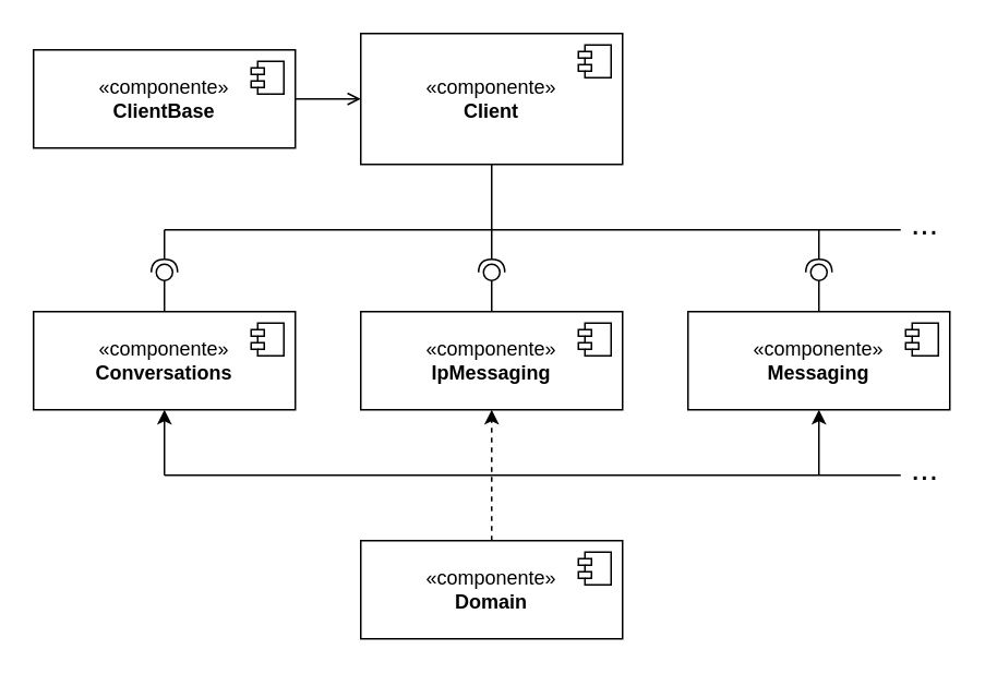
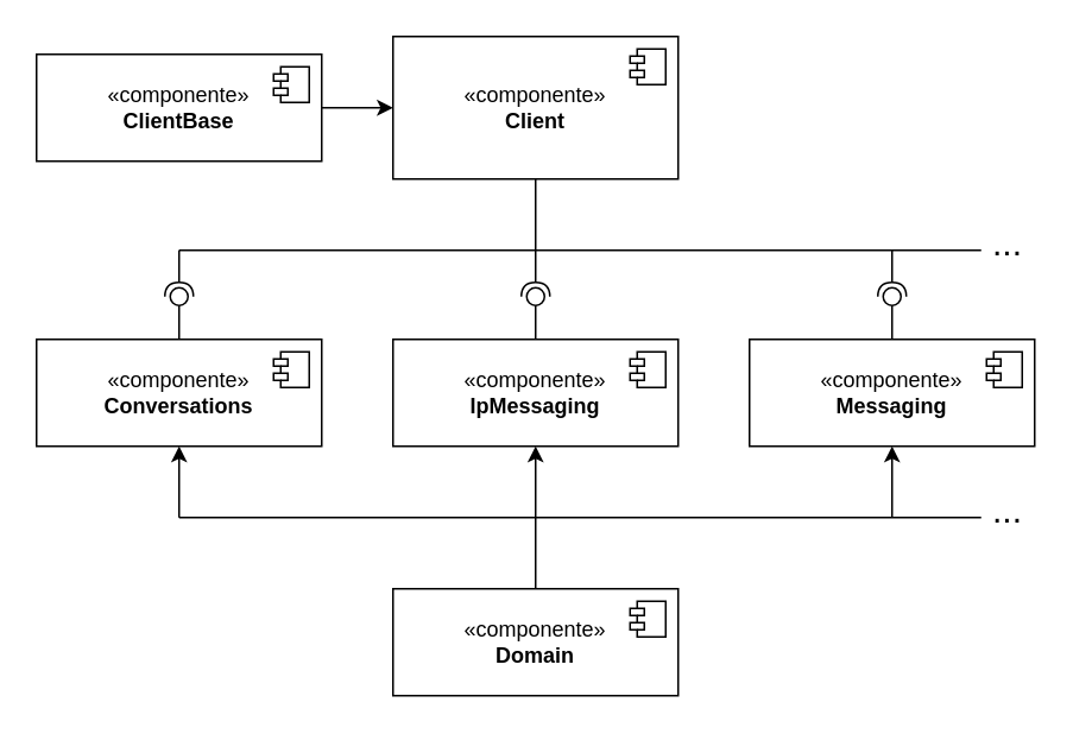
  <mxCell id="0" />
  <mxCell id="1" parent="0" />
  <mxCell id="2" value="" style="rounded=0;orthogonalLoop=1;jettySize=auto;html=1;endArrow=halfCircle;endFill=0;endSize=6;strokeWidth=1;sketch=0;entryX=0.414;entryY=0.771;entryDx=0;entryDy=0;entryPerimeter=0;" parent="1" target="4" edge="1"><mxGeometry relative="1" as="geometry"><mxPoint x="100" y="140" as="sourcePoint" /><mxPoint x="100" y="160" as="targetPoint" /></mxGeometry></mxCell>
  <mxCell id="3" value="" style="rounded=0;orthogonalLoop=1;jettySize=auto;html=1;endArrow=oval;endFill=0;sketch=0;sourcePerimeterSpacing=0;targetPerimeterSpacing=0;endSize=10;exitX=0.5;exitY=0;exitDx=0;exitDy=0;" parent="1" source="6" target="4" edge="1"><mxGeometry relative="1" as="geometry"><mxPoint x="95" y="190" as="sourcePoint" /></mxGeometry></mxCell>
  <mxCell id="4" value="" style="ellipse;whiteSpace=wrap;html=1;align=center;aspect=fixed;fillColor=none;strokeColor=none;resizable=0;perimeter=centerPerimeter;rotatable=0;allowArrows=0;points=[];outlineConnect=1;" parent="1" vertex="1"><mxGeometry x="95" y="161" width="10" height="10" as="geometry" /></mxCell>
  <mxCell id="5" value="" style="endArrow=none;html=1;rounded=0;" parent="1" edge="1"><mxGeometry width="50" height="50" relative="1" as="geometry"><mxPoint x="100" y="140" as="sourcePoint" /><mxPoint x="550" y="140" as="targetPoint" /></mxGeometry></mxCell>
  <mxCell id="6" value="«componente»&lt;br&gt;&lt;b&gt;Conversations&lt;/b&gt;" style="html=1;dropTarget=0;whiteSpace=wrap;" parent="1" vertex="1"><mxGeometry x="20" y="190" width="160" height="60" as="geometry" /></mxCell>
  <mxCell id="7" value="" style="shape=module;jettyWidth=8;jettyHeight=4;" parent="6" vertex="1"><mxGeometry x="1" width="20" height="20" relative="1" as="geometry"><mxPoint x="-27" y="7" as="offset" /></mxGeometry></mxCell>
  <mxCell id="8" value="" style="rounded=0;orthogonalLoop=1;jettySize=auto;html=1;endArrow=halfCircle;endFill=0;endSize=6;strokeWidth=1;sketch=0;" parent="1" target="19" edge="1"><mxGeometry relative="1" as="geometry"><mxPoint x="300" y="140" as="sourcePoint" /><mxPoint x="300" y="160" as="targetPoint" /></mxGeometry></mxCell>
  <mxCell id="9" value="" style="rounded=0;orthogonalLoop=1;jettySize=auto;html=1;endArrow=halfCircle;endFill=0;endSize=6;strokeWidth=1;sketch=0;entryX=0.3;entryY=0.657;entryDx=0;entryDy=0;entryPerimeter=0;" parent="1" target="11" edge="1"><mxGeometry relative="1" as="geometry"><mxPoint x="500" y="140" as="sourcePoint" /><mxPoint x="520" y="160" as="targetPoint" /></mxGeometry></mxCell>
  <mxCell id="10" value="" style="rounded=0;orthogonalLoop=1;jettySize=auto;html=1;endArrow=oval;endFill=0;sketch=0;sourcePerimeterSpacing=0;targetPerimeterSpacing=0;endSize=10;exitX=0.5;exitY=0;exitDx=0;exitDy=0;" parent="1" source="20" target="11" edge="1"><mxGeometry relative="1" as="geometry"><mxPoint x="520.65" y="190.78" as="sourcePoint" /></mxGeometry></mxCell>
  <mxCell id="11" value="" style="ellipse;whiteSpace=wrap;html=1;align=center;aspect=fixed;fillColor=none;strokeColor=none;resizable=0;perimeter=centerPerimeter;rotatable=0;allowArrows=0;points=[];outlineConnect=1;" parent="1" vertex="1"><mxGeometry x="495" y="161" width="10" height="10" as="geometry" /></mxCell>
  <mxCell id="12" value="&lt;font style=&quot;font-size: 20px;&quot;&gt;...&lt;/font&gt;" style="text;html=1;align=center;verticalAlign=middle;whiteSpace=wrap;rounded=0;fontSize=20;" parent="1" vertex="1"><mxGeometry x="550" y="120" width="30" height="30" as="geometry" /></mxCell>
  <mxCell id="13" value="" style="endArrow=none;html=1;rounded=0;" edge="1" parent="1"><mxGeometry width="50" height="50" relative="1" as="geometry"><mxPoint x="100" y="290" as="sourcePoint" /><mxPoint x="550" y="290" as="targetPoint" /></mxGeometry></mxCell>
  <mxCell id="14" value="" style="endArrow=classic;html=1;rounded=0;entryX=0.5;entryY=1;entryDx=0;entryDy=0;" edge="1" parent="1" target="20"><mxGeometry width="50" height="50" relative="1" as="geometry"><mxPoint x="500" y="290" as="sourcePoint" /><mxPoint x="499.71" y="250" as="targetPoint" /></mxGeometry></mxCell>
  <mxCell id="15" value="" style="endArrow=classic;html=1;rounded=0;entryX=0.5;entryY=1;entryDx=0;entryDy=0;" edge="1" parent="1"><mxGeometry width="50" height="50" relative="1" as="geometry"><mxPoint x="100" y="290" as="sourcePoint" /><mxPoint x="100" y="250" as="targetPoint" /></mxGeometry></mxCell>
  <mxCell id="16" value="«componente»&lt;br&gt;&lt;b&gt;IpMessaging&lt;/b&gt;" style="html=1;dropTarget=0;whiteSpace=wrap;" vertex="1" parent="1"><mxGeometry x="220" y="190" width="160" height="60" as="geometry" /></mxCell>
  <mxCell id="17" value="" style="shape=module;jettyWidth=8;jettyHeight=4;" vertex="1" parent="16"><mxGeometry x="1" width="20" height="20" relative="1" as="geometry"><mxPoint x="-27" y="7" as="offset" /></mxGeometry></mxCell>
  <mxCell id="18" value="" style="rounded=0;orthogonalLoop=1;jettySize=auto;html=1;endArrow=oval;endFill=0;sketch=0;sourcePerimeterSpacing=0;targetPerimeterSpacing=0;endSize=10;exitX=0.5;exitY=0;exitDx=0;exitDy=0;" edge="1" parent="1" source="16" target="19"><mxGeometry relative="1" as="geometry"><mxPoint x="300" y="190" as="sourcePoint" /><mxPoint x="300" y="160" as="targetPoint" /></mxGeometry></mxCell>
  <mxCell id="19" value="" style="ellipse;whiteSpace=wrap;html=1;align=center;aspect=fixed;fillColor=none;strokeColor=none;resizable=0;perimeter=centerPerimeter;rotatable=0;allowArrows=0;points=[];outlineConnect=1;" parent="1" vertex="1"><mxGeometry x="295" y="161" width="10" height="10" as="geometry" /></mxCell>
  <mxCell id="20" value="«componente»&lt;br&gt;&lt;b&gt;Messaging&lt;/b&gt;" style="html=1;dropTarget=0;whiteSpace=wrap;" vertex="1" parent="1"><mxGeometry x="420" y="190" width="160" height="60" as="geometry" /></mxCell>
  <mxCell id="21" value="" style="shape=module;jettyWidth=8;jettyHeight=4;" vertex="1" parent="20"><mxGeometry x="1" width="20" height="20" relative="1" as="geometry"><mxPoint x="-27" y="7" as="offset" /></mxGeometry></mxCell>
  <mxCell id="22" value="&lt;font style=&quot;font-size: 20px;&quot;&gt;...&lt;/font&gt;" style="text;html=1;align=center;verticalAlign=middle;whiteSpace=wrap;rounded=0;fontSize=20;" vertex="1" parent="1"><mxGeometry x="550" y="270" width="30" height="30" as="geometry" /></mxCell>
- <mxCell id="23" value="" style="endArrow=classic;html=1;rounded=0;entryX=0.5;entryY=1;entryDx=0;entryDy=0;exitX=0.5;exitY=0;exitDx=0;exitDy=0;dashed=1;" edge="1" parent="1" source="24" target="16"><mxGeometry width="50" height="50" relative="1" as="geometry"><mxPoint x="450" y="310" as="sourcePoint" /><mxPoint x="510" y="260" as="targetPoint" /></mxGeometry></mxCell>
+ <mxCell id="23" value="" style="endArrow=classic;html=1;rounded=0;entryX=0.5;entryY=1;entryDx=0;entryDy=0;exitX=0.5;exitY=0;exitDx=0;exitDy=0;" edge="1" parent="1" source="24" target="16"><mxGeometry width="50" height="50" relative="1" as="geometry"><mxPoint x="450" y="310" as="sourcePoint" /><mxPoint x="510" y="260" as="targetPoint" /></mxGeometry></mxCell>
  <mxCell id="24" value="«componente»&lt;br&gt;&lt;b&gt;Domain&lt;/b&gt;" style="html=1;dropTarget=0;whiteSpace=wrap;" vertex="1" parent="1"><mxGeometry x="220" y="330" width="160" height="60" as="geometry" /></mxCell>
  <mxCell id="25" value="" style="shape=module;jettyWidth=8;jettyHeight=4;" vertex="1" parent="24"><mxGeometry x="1" width="20" height="20" relative="1" as="geometry"><mxPoint x="-27" y="7" as="offset" /></mxGeometry></mxCell>
  <mxCell id="26" value="«componente»&lt;br&gt;&lt;b&gt;Client&lt;/b&gt;" style="html=1;dropTarget=0;whiteSpace=wrap;" vertex="1" parent="1"><mxGeometry x="220" y="20" width="160" height="80" as="geometry" /></mxCell>
  <mxCell id="27" value="" style="shape=module;jettyWidth=8;jettyHeight=4;" vertex="1" parent="26"><mxGeometry x="1" width="20" height="20" relative="1" as="geometry"><mxPoint x="-27" y="7" as="offset" /></mxGeometry></mxCell>
  <mxCell id="28" value="" style="endArrow=none;html=1;rounded=0;entryX=0.5;entryY=1;entryDx=0;entryDy=0;" edge="1" parent="1" target="26"><mxGeometry width="50" height="50" relative="1" as="geometry"><mxPoint x="300" y="140" as="sourcePoint" /><mxPoint x="320" y="210" as="targetPoint" /></mxGeometry></mxCell>
- <mxCell id="29" style="edgeStyle=orthogonalEdgeStyle;rounded=0;orthogonalLoop=1;jettySize=auto;html=1;entryX=0;entryY=0.5;entryDx=0;entryDy=0;endArrow=open;" edge="1" parent="1" source="30" target="26"><mxGeometry relative="1" as="geometry" /></mxCell>
+ <mxCell id="29" style="edgeStyle=orthogonalEdgeStyle;rounded=0;orthogonalLoop=1;jettySize=auto;html=1;entryX=0;entryY=0.5;entryDx=0;entryDy=0;" edge="1" parent="1" source="30" target="26"><mxGeometry relative="1" as="geometry" /></mxCell>
  <mxCell id="30" value="«componente»&lt;br&gt;&lt;b&gt;ClientBase&lt;/b&gt;" style="html=1;dropTarget=0;whiteSpace=wrap;" vertex="1" parent="1"><mxGeometry x="20" y="30" width="160" height="60" as="geometry" /></mxCell>
  <mxCell id="31" value="" style="shape=module;jettyWidth=8;jettyHeight=4;" vertex="1" parent="30"><mxGeometry x="1" width="20" height="20" relative="1" as="geometry"><mxPoint x="-27" y="7" as="offset" /></mxGeometry></mxCell>
